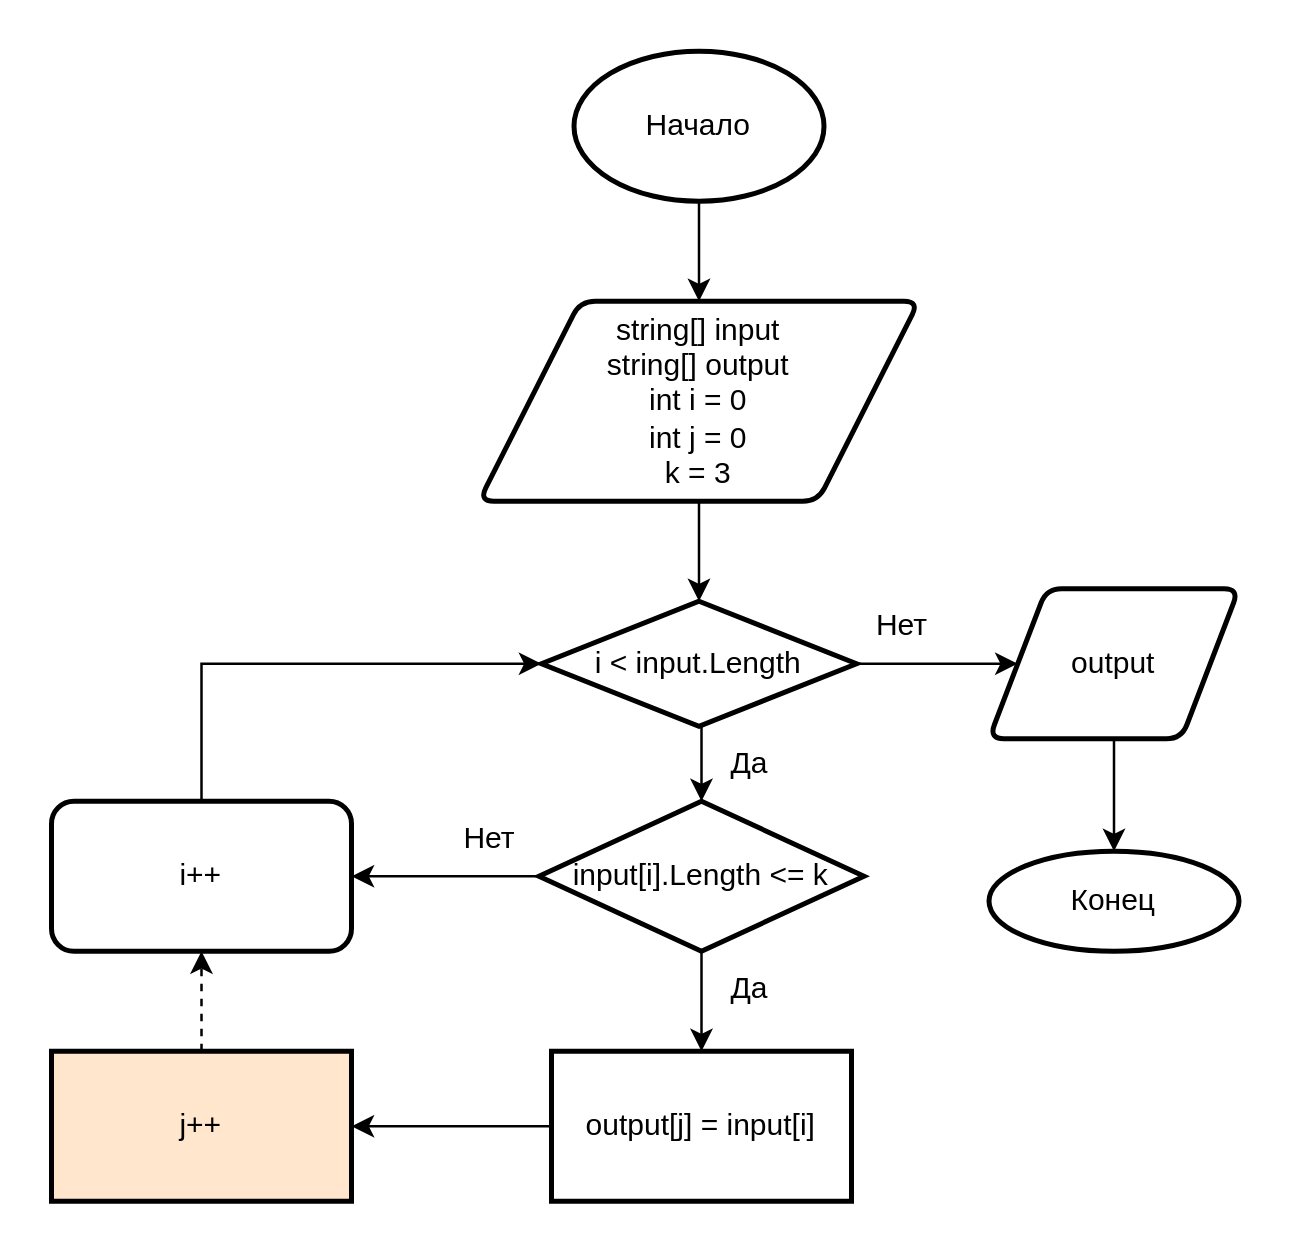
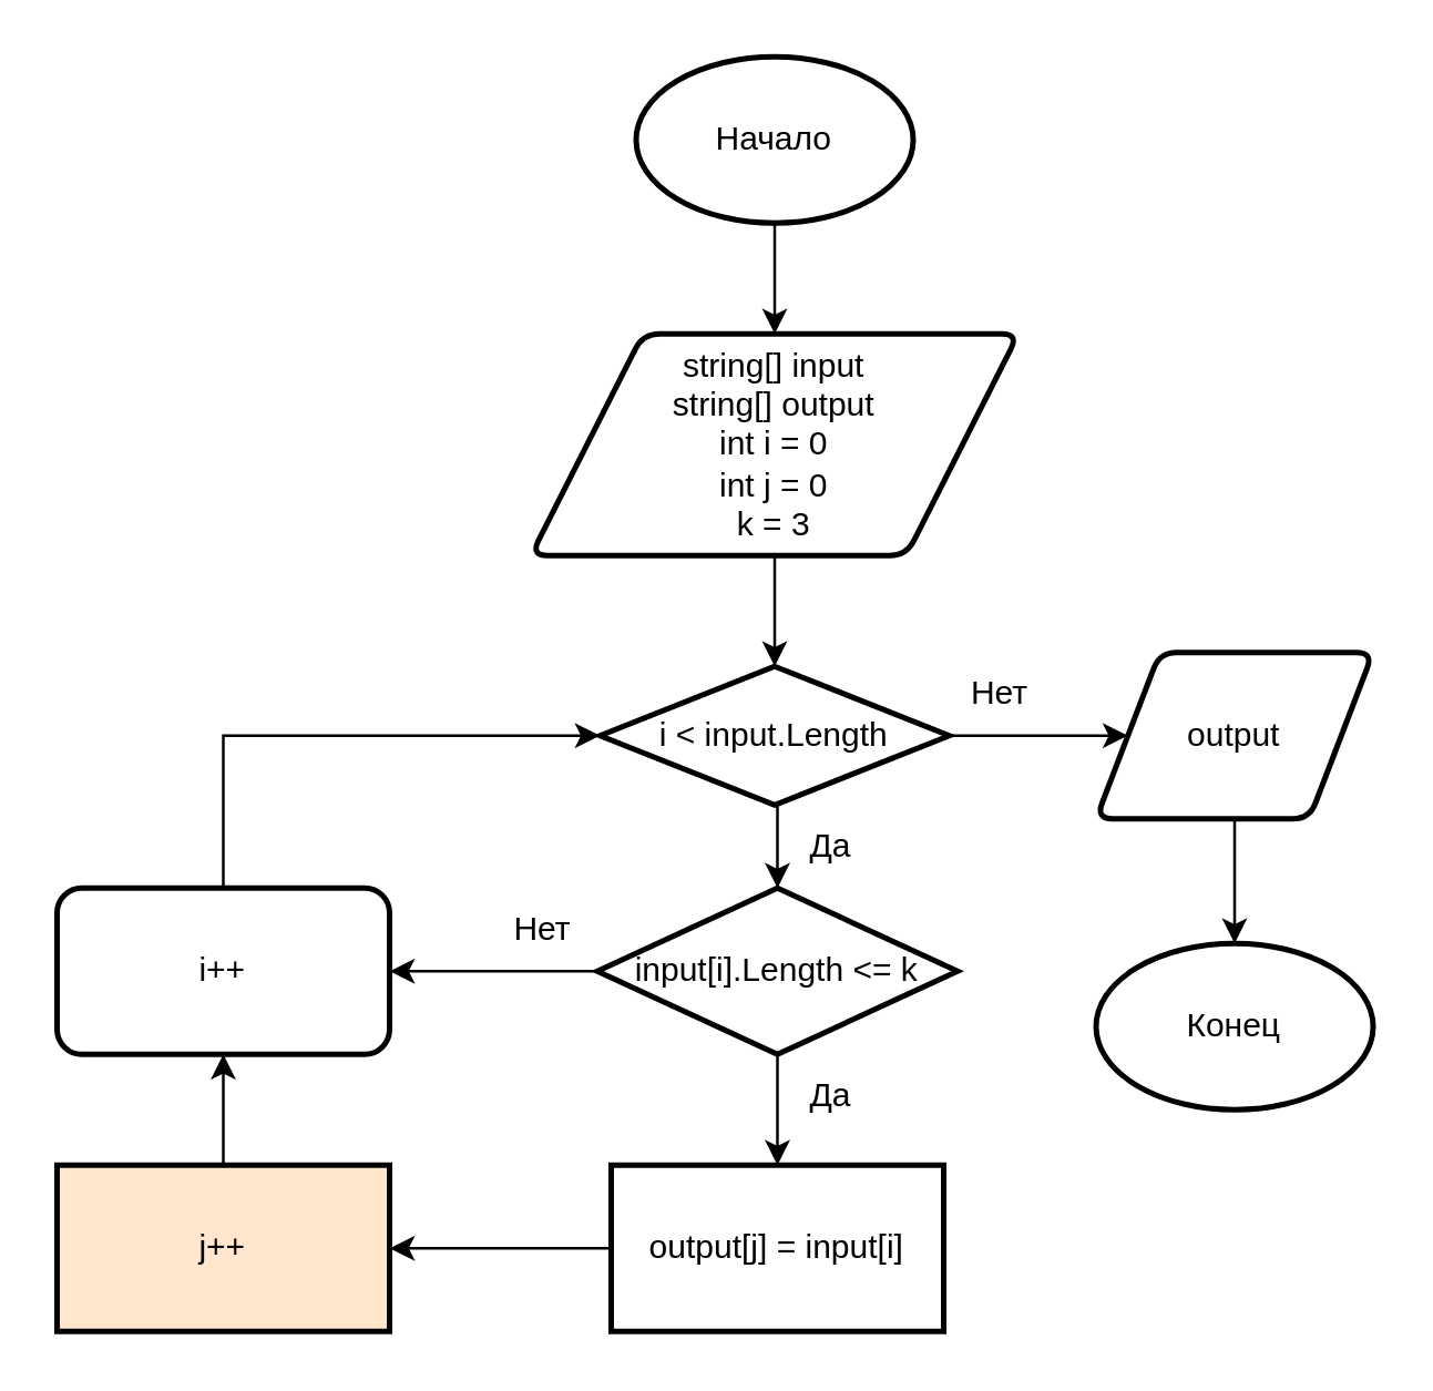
  <mxCell id="0" />
  <mxCell id="1" parent="0" />
  <mxCell id="2" style="edgeStyle=orthogonalEdgeStyle;rounded=0;orthogonalLoop=1;jettySize=auto;html=1;exitX=0.5;exitY=1;exitDx=0;exitDy=0;exitPerimeter=0;entryX=0.5;entryY=0;entryDx=0;entryDy=0;" edge="1" parent="1" source="3" target="5"><mxGeometry relative="1" as="geometry" /></mxCell>
  <mxCell id="3" value="Начало" style="strokeWidth=2;html=1;shape=mxgraph.flowchart.start_1;whiteSpace=wrap;" vertex="1" parent="1"><mxGeometry x="229" y="20" width="100" height="60" as="geometry" /></mxCell>
  <mxCell id="4" style="edgeStyle=orthogonalEdgeStyle;rounded=0;orthogonalLoop=1;jettySize=auto;html=1;exitX=0.5;exitY=1;exitDx=0;exitDy=0;entryX=0.5;entryY=0;entryDx=0;entryDy=0;entryPerimeter=0;" edge="1" parent="1" source="5" target="8"><mxGeometry relative="1" as="geometry" /></mxCell>
  <mxCell id="5" value="string[] input&lt;br&gt;string[] output&lt;br&gt;int i = 0&lt;br&gt;int j = 0&lt;br&gt;k = 3" style="shape=parallelogram;html=1;strokeWidth=2;perimeter=parallelogramPerimeter;whiteSpace=wrap;rounded=1;arcSize=12;size=0.23;" vertex="1" parent="1"><mxGeometry x="191" y="120" width="176" height="80" as="geometry" /></mxCell>
  <mxCell id="6" style="edgeStyle=orthogonalEdgeStyle;rounded=0;orthogonalLoop=1;jettySize=auto;html=1;exitX=0.5;exitY=1;exitDx=0;exitDy=0;exitPerimeter=0;entryX=0.5;entryY=0;entryDx=0;entryDy=0;entryPerimeter=0;" edge="1" parent="1" source="8" target="13"><mxGeometry relative="1" as="geometry" /></mxCell>
  <mxCell id="7" style="edgeStyle=orthogonalEdgeStyle;rounded=0;orthogonalLoop=1;jettySize=auto;html=1;exitX=1;exitY=0.5;exitDx=0;exitDy=0;exitPerimeter=0;entryX=0;entryY=0.5;entryDx=0;entryDy=0;" edge="1" parent="1" source="8" target="10"><mxGeometry relative="1" as="geometry" /></mxCell>
  <mxCell id="8" value="i &amp;lt; input.Length" style="strokeWidth=2;html=1;shape=mxgraph.flowchart.decision;whiteSpace=wrap;" vertex="1" parent="1"><mxGeometry x="216" y="240" width="126" height="50" as="geometry" /></mxCell>
  <mxCell id="9" style="edgeStyle=orthogonalEdgeStyle;rounded=0;orthogonalLoop=1;jettySize=auto;html=1;exitX=0.5;exitY=1;exitDx=0;exitDy=0;entryX=0.5;entryY=0;entryDx=0;entryDy=0;entryPerimeter=0;" edge="1" parent="1" source="10" target="16"><mxGeometry relative="1" as="geometry" /></mxCell>
  <mxCell id="10" value="output" style="shape=parallelogram;html=1;strokeWidth=2;perimeter=parallelogramPerimeter;whiteSpace=wrap;rounded=1;arcSize=12;size=0.23;" vertex="1" parent="1"><mxGeometry x="395" y="235" width="100" height="60" as="geometry" /></mxCell>
  <mxCell id="11" value="" style="edgeStyle=orthogonalEdgeStyle;rounded=0;orthogonalLoop=1;jettySize=auto;html=1;" edge="1" parent="1" source="13" target="15"><mxGeometry relative="1" as="geometry" /></mxCell>
  <mxCell id="12" style="edgeStyle=orthogonalEdgeStyle;rounded=0;orthogonalLoop=1;jettySize=auto;html=1;exitX=0;exitY=0.5;exitDx=0;exitDy=0;exitPerimeter=0;entryX=1;entryY=0.5;entryDx=0;entryDy=0;" edge="1" parent="1" source="13" target="20"><mxGeometry relative="1" as="geometry" /></mxCell>
  <mxCell id="13" value="input[i].Length &amp;lt;= k" style="strokeWidth=2;html=1;shape=mxgraph.flowchart.decision;whiteSpace=wrap;" vertex="1" parent="1"><mxGeometry x="215" y="320" width="130" height="60" as="geometry" /></mxCell>
  <mxCell id="14" value="" style="edgeStyle=orthogonalEdgeStyle;rounded=0;orthogonalLoop=1;jettySize=auto;html=1;" edge="1" parent="1" source="15" target="18"><mxGeometry relative="1" as="geometry" /></mxCell>
  <mxCell id="15" value="output[j] = input[i]" style="whiteSpace=wrap;html=1;strokeWidth=2;" vertex="1" parent="1"><mxGeometry x="220" y="420" width="120" height="60" as="geometry" /></mxCell>
- <mxCell id="16" value="Конец" style="strokeWidth=2;html=1;shape=mxgraph.flowchart.start_1;whiteSpace=wrap;" vertex="1" parent="1"><mxGeometry x="395" y="340" width="100" height="40" as="geometry" /></mxCell>
- <mxCell id="17" value="" style="edgeStyle=orthogonalEdgeStyle;rounded=0;orthogonalLoop=1;jettySize=auto;html=1;dashed=1;" edge="1" parent="1" source="18" target="20"><mxGeometry relative="1" as="geometry" /></mxCell>
+ <mxCell id="16" value="Конец" style="strokeWidth=2;html=1;shape=mxgraph.flowchart.start_1;whiteSpace=wrap;" vertex="1" parent="1"><mxGeometry x="395" y="340" width="100" height="60" as="geometry" /></mxCell>
+ <mxCell id="17" value="" style="edgeStyle=orthogonalEdgeStyle;rounded=0;orthogonalLoop=1;jettySize=auto;html=1;" edge="1" parent="1" source="18" target="20"><mxGeometry relative="1" as="geometry" /></mxCell>
  <mxCell id="18" value="j++" style="whiteSpace=wrap;html=1;strokeWidth=2;fillColor=#ffe6cc;" vertex="1" parent="1"><mxGeometry x="20" y="420" width="120" height="60" as="geometry" /></mxCell>
  <mxCell id="19" style="edgeStyle=orthogonalEdgeStyle;rounded=0;orthogonalLoop=1;jettySize=auto;html=1;exitX=0.5;exitY=0;exitDx=0;exitDy=0;entryX=0;entryY=0.5;entryDx=0;entryDy=0;entryPerimeter=0;" edge="1" parent="1" source="20" target="8"><mxGeometry relative="1" as="geometry" /></mxCell>
  <mxCell id="20" value="i++" style="whiteSpace=wrap;html=1;strokeWidth=2;rounded=1;" vertex="1" parent="1"><mxGeometry x="20" y="320" width="120" height="60" as="geometry" /></mxCell>
  <mxCell id="21" value="Да" style="text;html=1;align=center;verticalAlign=middle;resizable=0;points=[];autosize=1;strokeColor=none;fillColor=none;" vertex="1" parent="1"><mxGeometry x="279" y="290" width="40" height="30" as="geometry" /></mxCell>
  <mxCell id="22" value="Да" style="text;html=1;align=center;verticalAlign=middle;resizable=0;points=[];autosize=1;strokeColor=none;fillColor=none;" vertex="1" parent="1"><mxGeometry x="279" y="380" width="40" height="30" as="geometry" /></mxCell>
  <mxCell id="23" value="Нет" style="text;html=1;align=center;verticalAlign=middle;resizable=0;points=[];autosize=1;strokeColor=none;fillColor=none;" vertex="1" parent="1"><mxGeometry x="175" y="320" width="40" height="30" as="geometry" /></mxCell>
  <mxCell id="24" value="Нет" style="text;html=1;align=center;verticalAlign=middle;resizable=0;points=[];autosize=1;strokeColor=none;fillColor=none;" vertex="1" parent="1"><mxGeometry x="340" y="235" width="40" height="30" as="geometry" /></mxCell>
